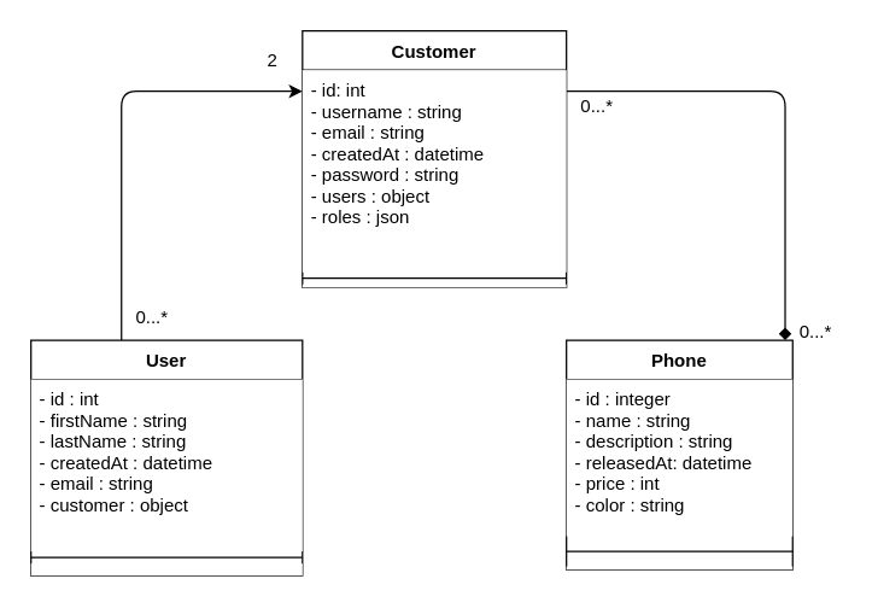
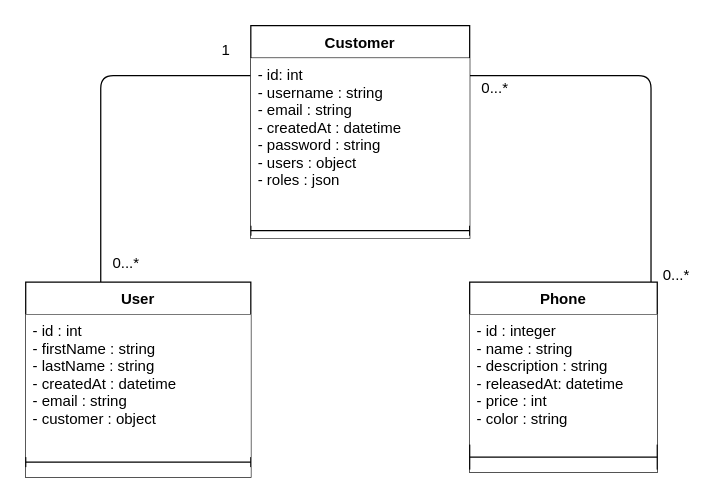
  <mxCell id="0" />
  <mxCell id="1" parent="0" />
- <mxCell id="2" value="" style="endArrow=classic;html=1;strokeWidth=1;edgeStyle=orthogonalEdgeStyle;" parent="1" source="8" target="12" edge="1"><mxGeometry width="50" height="50" relative="1" as="geometry"><mxPoint x="130" y="270" as="sourcePoint" /><mxPoint x="520" y="270" as="targetPoint" /><Array as="points"><mxPoint x="80" y="60" /></Array></mxGeometry></mxCell>
- <mxCell id="3" value="" style="endArrow=diamond;html=1;strokeWidth=1;edgeStyle=orthogonalEdgeStyle;" parent="1" source="12" target="16" edge="1"><mxGeometry width="50" height="50" relative="1" as="geometry"><mxPoint x="90" y="220" as="sourcePoint" /><mxPoint x="265" y="65" as="targetPoint" /><Array as="points"><mxPoint x="520" y="60" /></Array></mxGeometry></mxCell>
- <mxCell id="4" value="2" style="text;html=1;align=center;verticalAlign=middle;resizable=0;points=[];autosize=1;" parent="1" vertex="1"><mxGeometry x="170" y="30" width="20" height="20" as="geometry" /></mxCell>
+ <mxCell id="2" value="" style="endArrow=none;html=1;strokeWidth=1;edgeStyle=orthogonalEdgeStyle;" parent="1" source="8" target="12" edge="1"><mxGeometry width="50" height="50" relative="1" as="geometry"><mxPoint x="130" y="270" as="sourcePoint" /><mxPoint x="520" y="270" as="targetPoint" /><Array as="points"><mxPoint x="80" y="60" /></Array></mxGeometry></mxCell>
+ <mxCell id="3" value="" style="endArrow=none;html=1;strokeWidth=1;edgeStyle=orthogonalEdgeStyle;" parent="1" source="12" target="16" edge="1"><mxGeometry width="50" height="50" relative="1" as="geometry"><mxPoint x="90" y="220" as="sourcePoint" /><mxPoint x="265" y="65" as="targetPoint" /><Array as="points"><mxPoint x="520" y="60" /></Array></mxGeometry></mxCell>
+ <mxCell id="4" value="1" style="text;html=1;align=center;verticalAlign=middle;resizable=0;points=[];autosize=1;" parent="1" vertex="1"><mxGeometry x="170" y="30" width="20" height="20" as="geometry" /></mxCell>
  <mxCell id="5" value="0...*" style="text;html=1;align=center;verticalAlign=middle;resizable=0;points=[];autosize=1;" parent="1" vertex="1"><mxGeometry x="375" y="60" width="40" height="20" as="geometry" /></mxCell>
  <mxCell id="6" value="0...*" style="text;html=1;align=center;verticalAlign=middle;resizable=0;points=[];autosize=1;" parent="1" vertex="1"><mxGeometry x="80" y="200" width="40" height="20" as="geometry" /></mxCell>
  <mxCell id="7" value="0...*" style="text;html=1;align=center;verticalAlign=middle;resizable=0;points=[];autosize=1;" parent="1" vertex="1"><mxGeometry x="520" y="210" width="40" height="20" as="geometry" /></mxCell>
  <mxCell id="8" value="User&#10;" style="swimlane;fontStyle=1;align=center;verticalAlign=top;childLayout=stackLayout;horizontal=1;startSize=26;horizontalStack=0;resizeParent=1;resizeParentMax=0;resizeLast=0;collapsible=1;marginBottom=0;swimlaneLine=1;backgroundOutline=0;fillColor=#ffffff;" parent="1" vertex="1"><mxGeometry x="20" y="225" width="180" height="156" as="geometry" /></mxCell>
  <mxCell id="9" value="- id : int&#10;- firstName : string&#10;- lastName : string&#10;- createdAt : datetime&#10;- email : string&#10;- customer : object&#10;" style="text;strokeColor=none;fillColor=#ffffff;align=left;verticalAlign=top;spacingLeft=4;spacingRight=4;overflow=hidden;rotatable=0;points=[[0,0.5],[1,0.5]];portConstraint=eastwest;shadow=0;" parent="8" vertex="1"><mxGeometry y="26" width="180" height="114" as="geometry" /></mxCell>
  <mxCell id="10" value="" style="line;strokeWidth=1;fillColor=#ffffff;align=left;verticalAlign=middle;spacingTop=-1;spacingLeft=3;spacingRight=3;rotatable=0;labelPosition=right;points=[];portConstraint=eastwest;" parent="8" vertex="1"><mxGeometry y="140" width="180" height="8" as="geometry" /></mxCell>
  <mxCell id="11" value="" style="text;strokeColor=none;fillColor=#ffffff;align=left;verticalAlign=top;spacingLeft=4;spacingRight=4;overflow=hidden;rotatable=0;points=[[0,0.5],[1,0.5]];portConstraint=eastwest;" parent="8" vertex="1"><mxGeometry y="148" width="180" height="8" as="geometry" /></mxCell>
  <mxCell id="12" value="Customer" style="swimlane;fontStyle=1;align=center;verticalAlign=top;childLayout=stackLayout;horizontal=1;startSize=26;horizontalStack=0;resizeParent=1;resizeParentMax=0;resizeLast=0;collapsible=1;marginBottom=0;swimlaneLine=1;backgroundOutline=0;fillColor=#ffffff;" parent="1" vertex="1"><mxGeometry x="200" y="20" width="175" height="170" as="geometry" /></mxCell>
  <mxCell id="13" value="- id: int&#10;- username : string &#10;- email : string&#10;- createdAt : datetime&#10;- password : string &#10;- users : object&#10;- roles : json" style="text;strokeColor=none;fillColor=#ffffff;align=left;verticalAlign=top;spacingLeft=4;spacingRight=4;overflow=hidden;rotatable=0;points=[[0,0.5],[1,0.5]];portConstraint=eastwest;shadow=0;" parent="12" vertex="1"><mxGeometry y="26" width="175" height="134" as="geometry" /></mxCell>
  <mxCell id="14" value="" style="line;strokeWidth=1;fillColor=#ffffff;align=left;verticalAlign=middle;spacingTop=-1;spacingLeft=3;spacingRight=3;rotatable=0;labelPosition=right;points=[];portConstraint=eastwest;" parent="12" vertex="1"><mxGeometry y="160" width="175" height="8" as="geometry" /></mxCell>
  <mxCell id="15" value="" style="text;strokeColor=none;fillColor=#ffffff;align=left;verticalAlign=top;spacingLeft=4;spacingRight=4;overflow=hidden;rotatable=0;points=[[0,0.5],[1,0.5]];portConstraint=eastwest;" parent="12" vertex="1"><mxGeometry y="168" width="175" height="2" as="geometry" /></mxCell>
  <mxCell id="16" value="Phone" style="swimlane;fontStyle=1;align=center;verticalAlign=top;childLayout=stackLayout;horizontal=1;startSize=26;horizontalStack=0;resizeParent=1;resizeParentMax=0;resizeLast=0;collapsible=1;marginBottom=0;swimlaneLine=1;backgroundOutline=0;fillColor=#ffffff;" parent="1" vertex="1"><mxGeometry x="375" y="225" width="150" height="152" as="geometry" /></mxCell>
  <mxCell id="17" value="- id : integer&#10;- name : string&#10;- description : string&#10;- releasedAt: datetime&#10;- price : int&#10;- color : string&#10;&#10;" style="text;strokeColor=none;fillColor=#ffffff;align=left;verticalAlign=top;spacingLeft=4;spacingRight=4;overflow=hidden;rotatable=0;points=[[0,0.5],[1,0.5]];portConstraint=eastwest;shadow=0;" parent="16" vertex="1"><mxGeometry y="26" width="150" height="104" as="geometry" /></mxCell>
  <mxCell id="18" value="" style="line;strokeWidth=1;fillColor=#ffffff;align=left;verticalAlign=middle;spacingTop=-1;spacingLeft=3;spacingRight=3;rotatable=0;labelPosition=right;points=[];portConstraint=eastwest;" parent="16" vertex="1"><mxGeometry y="130" width="150" height="20" as="geometry" /></mxCell>
  <mxCell id="19" value="" style="text;strokeColor=none;fillColor=#ffffff;align=left;verticalAlign=top;spacingLeft=4;spacingRight=4;overflow=hidden;rotatable=0;points=[[0,0.5],[1,0.5]];portConstraint=eastwest;" parent="16" vertex="1"><mxGeometry y="150" width="150" height="2" as="geometry" /></mxCell>
